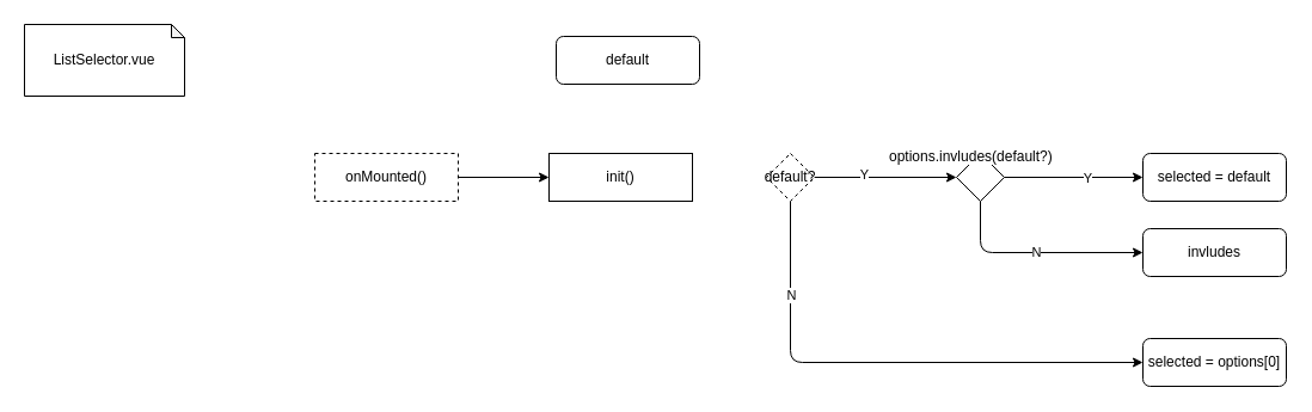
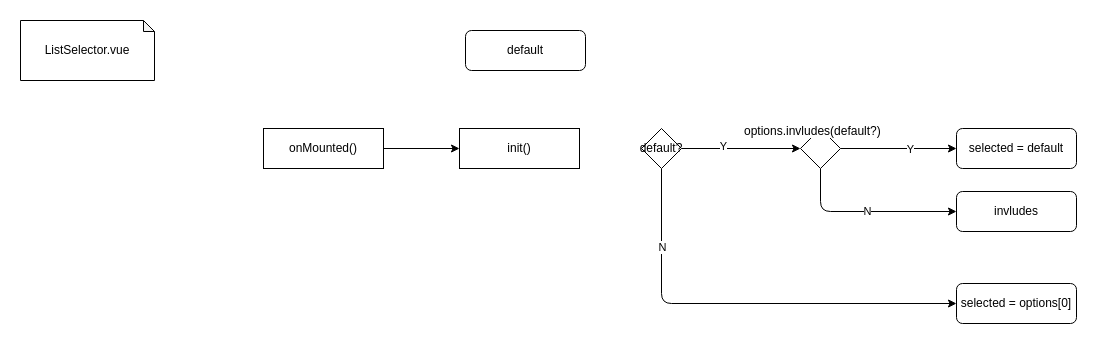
  <mxCell id="0" />
  <mxCell id="1" parent="0" />
  <mxCell id="2" value="ListSelector.vue" style="shape=note;whiteSpace=wrap;html=1;backgroundOutline=1;darkOpacity=0.05;size=11;" vertex="1" parent="1"><mxGeometry x="20" y="20" width="134" height="60" as="geometry" /></mxCell>
  <mxCell id="3" value="default" style="rounded=1;whiteSpace=wrap;html=1;" vertex="1" parent="1"><mxGeometry x="465" y="30" width="120" height="40" as="geometry" /></mxCell>
  <mxCell id="4" style="edgeStyle=none;html=1;entryX=0;entryY=0.5;entryDx=0;entryDy=0;" edge="1" parent="1" source="5" target="6"><mxGeometry relative="1" as="geometry" /></mxCell>
- <mxCell id="5" value="onMounted()" style="rounded=0;whiteSpace=wrap;html=1;dashed=1;" vertex="1" parent="1"><mxGeometry x="263" y="128" width="120" height="40" as="geometry" /></mxCell>
+ <mxCell id="5" value="onMounted()" style="rounded=0;whiteSpace=wrap;html=1;" vertex="1" parent="1"><mxGeometry x="263" y="128" width="120" height="40" as="geometry" /></mxCell>
  <mxCell id="6" value="init()" style="rounded=0;whiteSpace=wrap;html=1;" vertex="1" parent="1"><mxGeometry x="459" y="128" width="120" height="40" as="geometry" /></mxCell>
  <mxCell id="7" style="edgeStyle=none;html=1;entryX=0;entryY=0.5;entryDx=0;entryDy=0;" edge="1" parent="1" source="11" target="15"><mxGeometry relative="1" as="geometry" /></mxCell>
  <mxCell id="8" value="Y" style="edgeLabel;html=1;align=center;verticalAlign=middle;resizable=0;points=[];" vertex="1" connectable="0" parent="7"><mxGeometry x="-0.31" y="3" relative="1" as="geometry"><mxPoint as="offset" /></mxGeometry></mxCell>
  <mxCell id="9" style="edgeStyle=orthogonalEdgeStyle;html=1;entryX=0;entryY=0.5;entryDx=0;entryDy=0;" edge="1" parent="1" source="11" target="19"><mxGeometry relative="1" as="geometry"><Array as="points"><mxPoint x="661" y="303" /></Array></mxGeometry></mxCell>
  <mxCell id="10" value="N" style="edgeLabel;html=1;align=center;verticalAlign=middle;resizable=0;points=[];" vertex="1" connectable="0" parent="9"><mxGeometry x="-0.636" relative="1" as="geometry"><mxPoint as="offset" /></mxGeometry></mxCell>
- <mxCell id="11" value="default?" style="rhombus;whiteSpace=wrap;html=1;dashed=1;" vertex="1" parent="1"><mxGeometry x="641" y="128" width="40" height="40" as="geometry" /></mxCell>
+ <mxCell id="11" value="default?" style="rhombus;whiteSpace=wrap;html=1;" vertex="1" parent="1"><mxGeometry x="641" y="128" width="40" height="40" as="geometry" /></mxCell>
  <mxCell id="12" style="edgeStyle=none;html=1;entryX=0;entryY=0.5;entryDx=0;entryDy=0;" edge="1" parent="1" source="15" target="17"><mxGeometry relative="1" as="geometry" /></mxCell>
  <mxCell id="13" value="Y" style="edgeLabel;html=1;align=center;verticalAlign=middle;resizable=0;points=[];" vertex="1" connectable="0" parent="12"><mxGeometry x="0.448" y="-2" relative="1" as="geometry"><mxPoint x="-15" y="-2" as="offset" /></mxGeometry></mxCell>
  <mxCell id="14" value="N" style="edgeStyle=orthogonalEdgeStyle;html=1;entryX=0;entryY=0.5;entryDx=0;entryDy=0;" edge="1" parent="1" source="15" target="18"><mxGeometry relative="1" as="geometry"><Array as="points"><mxPoint x="820" y="211" /></Array></mxGeometry></mxCell>
  <mxCell id="15" value="" style="rhombus;whiteSpace=wrap;html=1;" vertex="1" parent="1"><mxGeometry x="800" y="128" width="40" height="40" as="geometry" /></mxCell>
  <mxCell id="16" value="&lt;meta charset=&quot;utf-8&quot;&gt;&lt;span style=&quot;color: rgb(0, 0, 0); font-family: helvetica; font-size: 12px; font-style: normal; font-weight: 400; letter-spacing: normal; text-align: center; text-indent: 0px; text-transform: none; word-spacing: 0px; background-color: rgb(255, 255, 255); display: inline; float: none;&quot;&gt;options.invludes(default?)&lt;/span&gt;" style="text;whiteSpace=wrap;html=1;" vertex="1" parent="1"><mxGeometry x="741.503" y="117.003" width="157" height="28" as="geometry" /></mxCell>
  <mxCell id="17" value="selected = default" style="rounded=1;whiteSpace=wrap;html=1;" vertex="1" parent="1"><mxGeometry x="956" y="128" width="120" height="40" as="geometry" /></mxCell>
  <mxCell id="18" value="invludes" style="rounded=1;whiteSpace=wrap;html=1;" vertex="1" parent="1"><mxGeometry x="956" y="191" width="120" height="40" as="geometry" /></mxCell>
  <mxCell id="19" value="selected = options[0]" style="rounded=1;whiteSpace=wrap;html=1;" vertex="1" parent="1"><mxGeometry x="956" y="283" width="120" height="40" as="geometry" /></mxCell>
